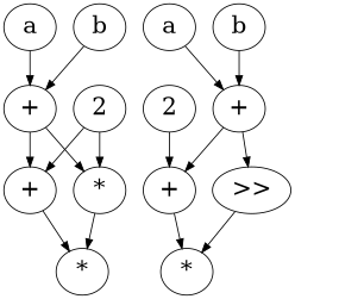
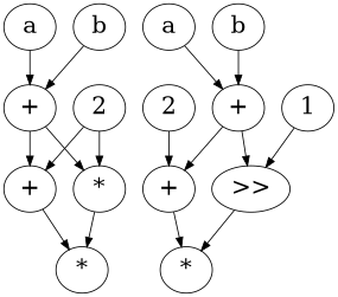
  digraph {
    fontsize=24
    rankdir=TD
    node [fontsize=24]
    n1 [label="+"]
    n2 [label="*"]
    n3 [label="*"]
    n4 [label="+"]
    n5 [label=a]
    n6 [label=b]
    n7 [label=2]
    n8 [label="+"]
    n9 [label="*"]
    n10 [label=">>"]
    n11 [label="+"]
    n12 [label=a]
    n13 [label=b]
    n14 [label=2]
+   n15 [label=1]
    n1 -> n2
    n3 -> n2
    n4 -> n1
    n4 -> n3
    n5 -> n4
    n6 -> n4
    n7 -> n1
    n7 -> n3
    n8 -> n9
    n10 -> n9
    n11 -> n8
    n11 -> n10
    n12 -> n11
    n13 -> n11
    n14 -> n8
+   n15 -> n10
  }
